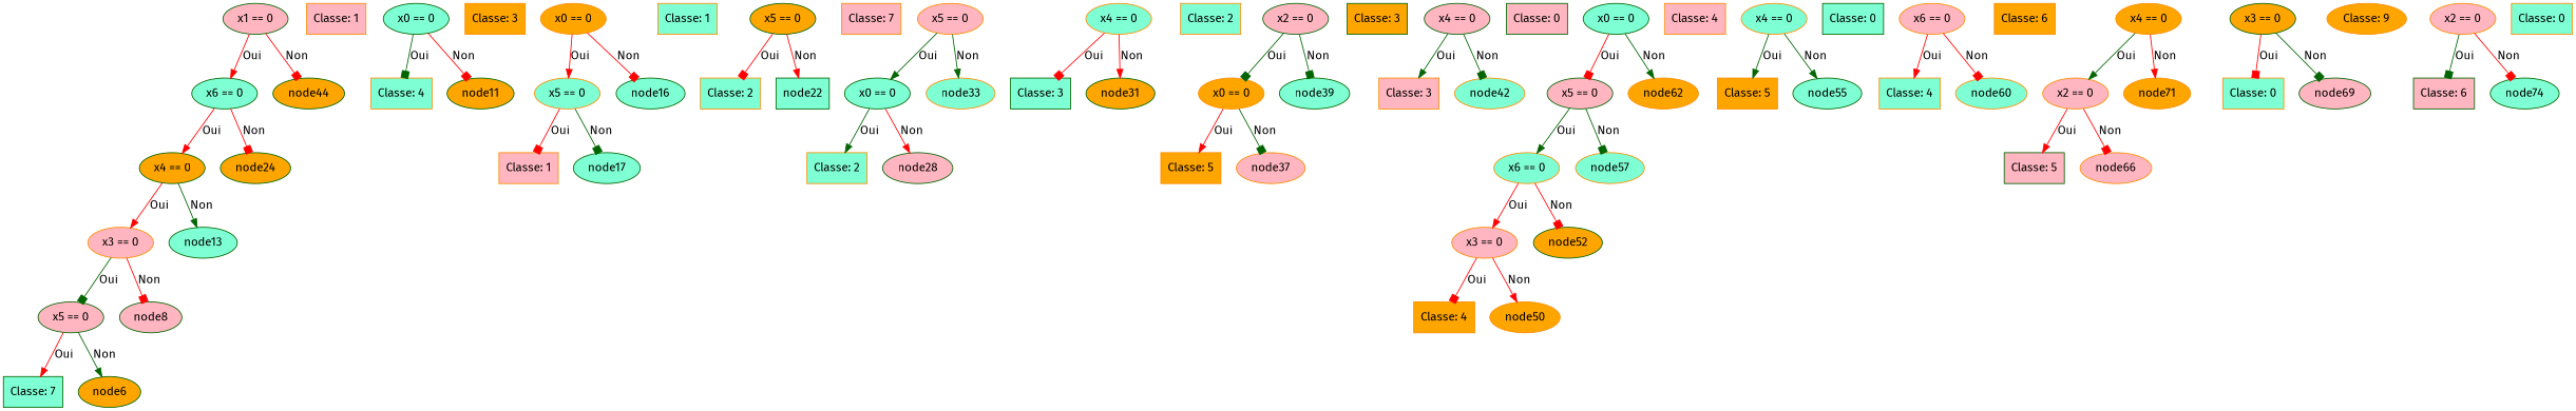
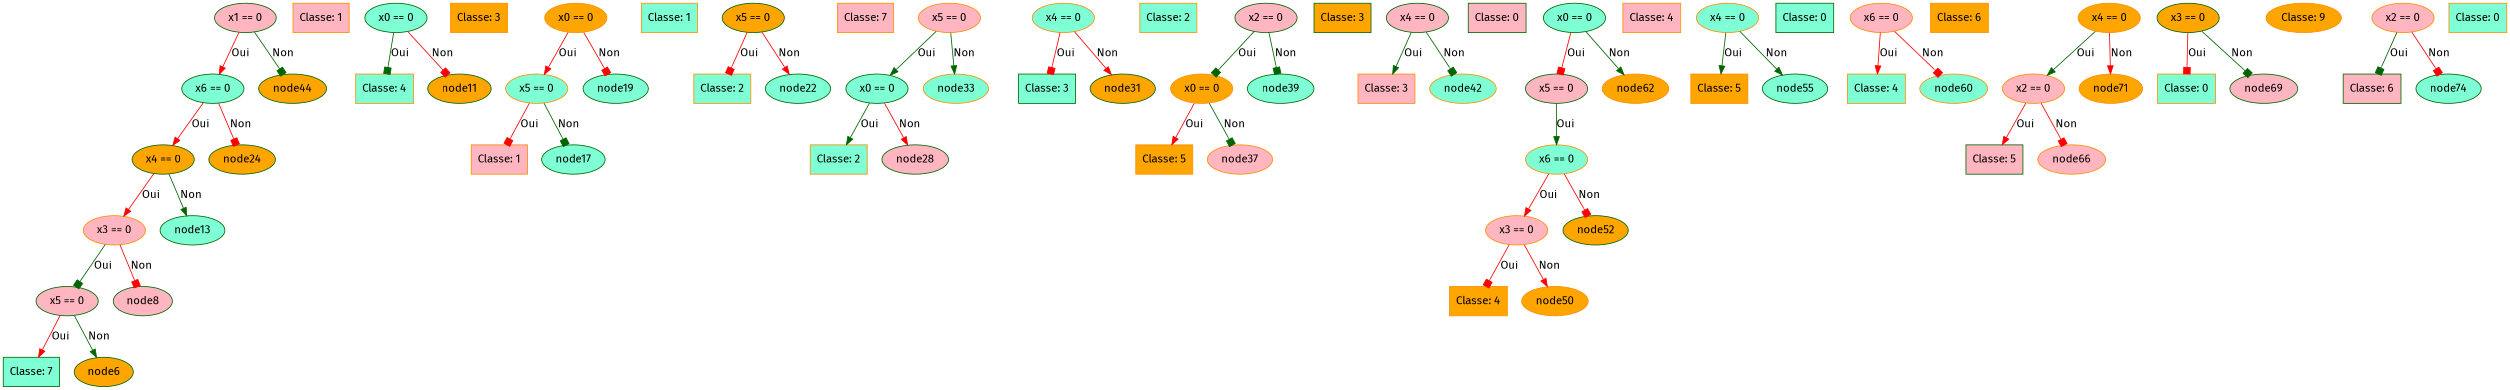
  digraph {
    fontname="Fira Sans"
    node [color=darkorange fillcolor=aquamarine fontname="Fira Sans" shape=ellipse style=filled]
    edge [arrowhead=normal color=red fontname="Fira Sans"]
    n1 [color=darkgreen fillcolor=lightpink label="x1 == 0"]
    n2 [color=darkgreen label="x6 == 0"]
    node44 [color=darkgreen fillcolor=orange shape=""]
    n4 [color=darkgreen fillcolor=orange label="x4 == 0"]
    node24 [color=darkgreen fillcolor=orange shape=""]
    n6 [fillcolor=lightpink label="x3 == 0"]
    node13 [color=darkgreen shape=""]
    n8 [color=darkgreen fillcolor=lightpink label="x5 == 0"]
    node8 [color=darkgreen fillcolor=lightpink shape=""]
    n10 [color=darkgreen label="Classe: 7" shape=box]
    node6 [color=darkgreen fillcolor=orange shape=""]
    n12 [fillcolor=lightpink label="Classe: 1" shape=box]
    n13 [color=darkgreen label="x0 == 0"]
    n14 [label="Classe: 4" shape=box]
    node11 [color=darkgreen fillcolor=orange shape=""]
    n16 [fillcolor=orange label="Classe: 3" shape=box]
    n17 [fillcolor=orange label="x0 == 0"]
    n18 [label="x5 == 0"]
-   node19 [color=darkgreen label=node16 shape=""]
+   node19 [color=darkgreen shape=""]
    n20 [fillcolor=lightpink label="Classe: 1" shape=box]
    node17 [color=darkgreen shape=""]
    n22 [label="Classe: 1" shape=box]
    n23 [color=darkgreen fillcolor=orange label="x5 == 0"]
    n24 [label="Classe: 2" shape=box]
-   node22 [color=darkgreen shape=box]
+   node22 [color=darkgreen shape=""]
    n26 [fillcolor=lightpink label="Classe: 7" shape=box]
    n27 [fillcolor=lightpink label="x5 == 0"]
    n28 [color=darkgreen label="x0 == 0"]
    node33 [shape=""]
    n30 [label="Classe: 2" shape=box]
    node28 [color=darkgreen fillcolor=lightpink shape=""]
    n32 [label="x4 == 0"]
    n33 [color=darkgreen label="Classe: 3" shape=box]
    node31 [color=darkgreen fillcolor=orange shape=""]
    n35 [label="Classe: 2" shape=box]
    n36 [color=darkgreen fillcolor=lightpink label="x2 == 0"]
    n37 [fillcolor=orange label="x0 == 0"]
    node39 [color=darkgreen shape=""]
    n39 [fillcolor=orange label="Classe: 5" shape=box]
    node37 [fillcolor=lightpink shape=""]
    n41 [color=darkgreen fillcolor=orange label="Classe: 3" shape=box]
    n42 [color=darkgreen fillcolor=lightpink label="x4 == 0"]
    n43 [fillcolor=lightpink label="Classe: 3" shape=box]
    node42 [shape=""]
    n45 [color=darkgreen fillcolor=lightpink label="Classe: 0" shape=box]
    n46 [color=darkgreen label="x0 == 0"]
    n47 [color=darkgreen fillcolor=lightpink label="x5 == 0"]
    node62 [fillcolor=orange shape=""]
    n49 [label="x6 == 0"]
-   node57 [shape=""]
    n51 [fillcolor=lightpink label="x3 == 0"]
    node52 [color=darkgreen fillcolor=orange shape=""]
    n53 [fillcolor=orange label="Classe: 4" shape=box]
    node50 [fillcolor=orange shape=""]
    n55 [fillcolor=lightpink label="Classe: 4" shape=box]
    n56 [label="x4 == 0"]
    n57 [fillcolor=orange label="Classe: 5" shape=box]
    node55 [color=darkgreen shape=""]
    n59 [color=darkgreen label="Classe: 0" shape=box]
    n60 [fillcolor=lightpink label="x6 == 0"]
    n61 [label="Classe: 4" shape=box]
    node60 [shape=""]
    n63 [fillcolor=orange label="Classe: 6" shape=box]
    n64 [fillcolor=orange label="x4 == 0"]
    n65 [fillcolor=lightpink label="x2 == 0"]
    node71 [fillcolor=orange shape=""]
    n67 [color=darkgreen fillcolor=lightpink label="Classe: 5" shape=box]
    node66 [fillcolor=lightpink shape=""]
    n69 [color=darkgreen fillcolor=orange label="x3 == 0"]
    n70 [label="Classe: 0" shape=box]
    node69 [color=darkgreen fillcolor=lightpink shape=""]
    n72 [fillcolor=orange label="Classe: 9"]
    n73 [fillcolor=lightpink label="x2 == 0"]
    n74 [color=darkgreen fillcolor=lightpink label="Classe: 6" shape=box]
    node74 [color=darkgreen shape=""]
    n76 [label="Classe: 0" shape=box]
    n1 -> n2 [label=Oui]
-   n1 -> node44 [arrowhead=box label=Non]
+   n1 -> node44 [arrowhead=box color=darkgreen label=Non]
    n2 -> n4 [label=Oui]
    n2 -> node24 [arrowhead=box label=Non]
    n4 -> n6 [label=Oui]
    n4 -> node13 [color=darkgreen label=Non]
    n6 -> n8 [arrowhead=box color=darkgreen label=Oui]
    n6 -> node8 [arrowhead=box label=Non]
    n8 -> n10 [label=Oui]
    n8 -> node6 [color=darkgreen label=Non]
    n13 -> n14 [arrowhead=box color=darkgreen label=Oui]
    n13 -> node11 [arrowhead=box label=Non]
    n17 -> n18 [label=Oui]
    n17 -> node19 [arrowhead=box label=Non]
    n18 -> n20 [arrowhead=box label=Oui]
    n18 -> node17 [arrowhead=box color=darkgreen label=Non]
    n23 -> n24 [arrowhead=box label=Oui]
    n23 -> node22 [label=Non]
    n27 -> n28 [color=darkgreen label=Oui]
    n27 -> node33 [color=darkgreen label=Non]
    n28 -> n30 [color=darkgreen label=Oui]
    n28 -> node28 [label=Non]
    n32 -> n33 [arrowhead=box label=Oui]
    n32 -> node31 [label=Non]
    n36 -> n37 [arrowhead=box color=darkgreen label=Oui]
    n36 -> node39 [arrowhead=box color=darkgreen label=Non]
    n37 -> n39 [label=Oui]
    n37 -> node37 [arrowhead=box color=darkgreen label=Non]
    n42 -> n43 [color=darkgreen label=Oui]
    n42 -> node42 [arrowhead=box color=darkgreen label=Non]
    n46 -> n47 [arrowhead=box label=Oui]
    n46 -> node62 [color=darkgreen label=Non]
    n47 -> n49 [color=darkgreen label=Oui]
-   n47 -> node57 [arrowhead=box color=darkgreen label=Non]
    n49 -> n51 [label=Oui]
    n49 -> node52 [arrowhead=box label=Non]
    n51 -> n53 [arrowhead=box label=Oui]
    n51 -> node50 [label=Non]
    n56 -> n57 [color=darkgreen label=Oui]
    n56 -> node55 [color=darkgreen label=Non]
    n60 -> n61 [label=Oui]
    n60 -> node60 [arrowhead=box label=Non]
    n64 -> n65 [color=darkgreen label=Oui]
    n64 -> node71 [label=Non]
    n65 -> n67 [label=Oui]
    n65 -> node66 [arrowhead=box label=Non]
    n69 -> n70 [arrowhead=box label=Oui]
    n69 -> node69 [arrowhead=box color=darkgreen label=Non]
    n73 -> n74 [arrowhead=box color=darkgreen label=Oui]
    n73 -> node74 [arrowhead=box label=Non]
  }
